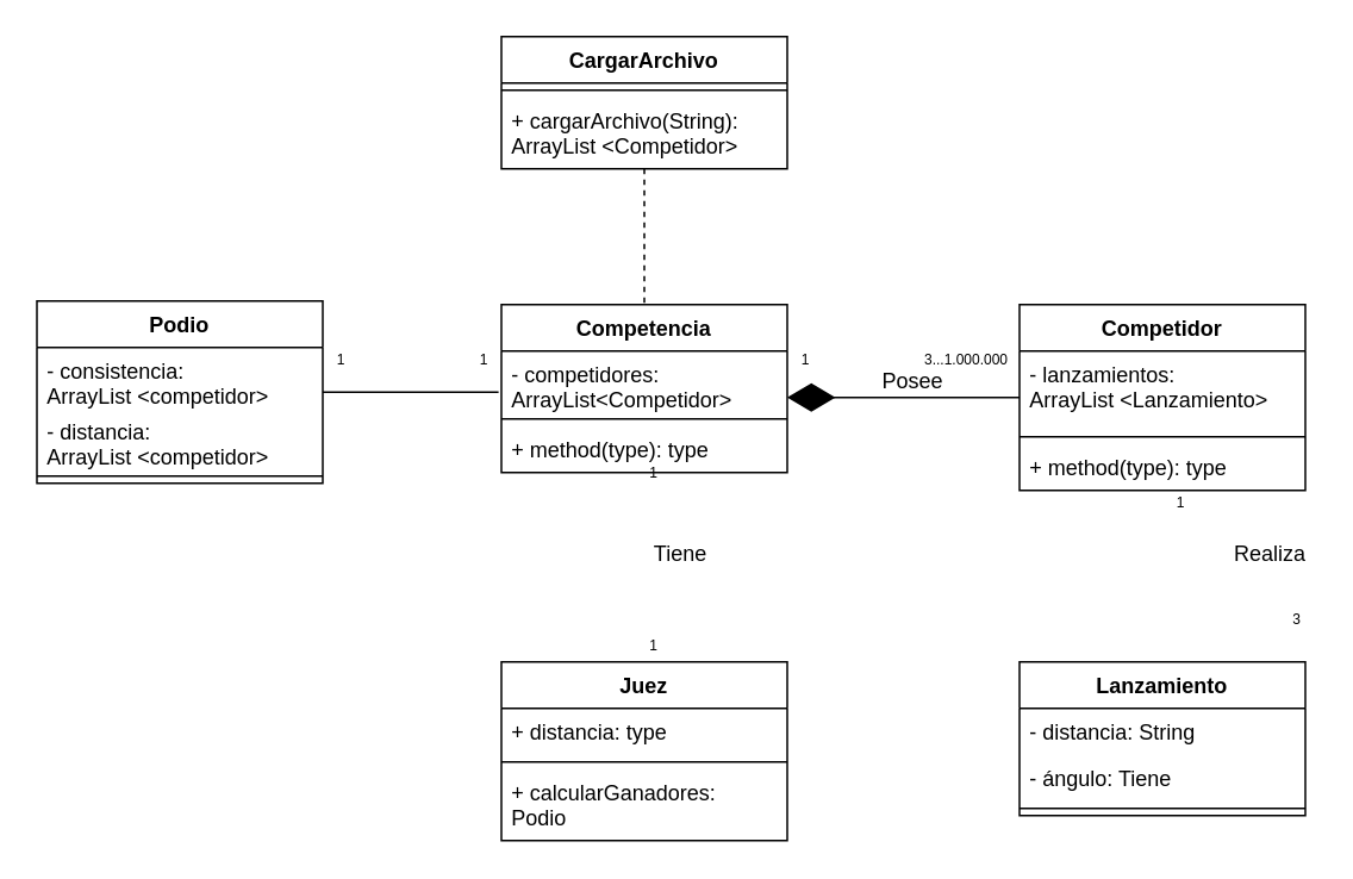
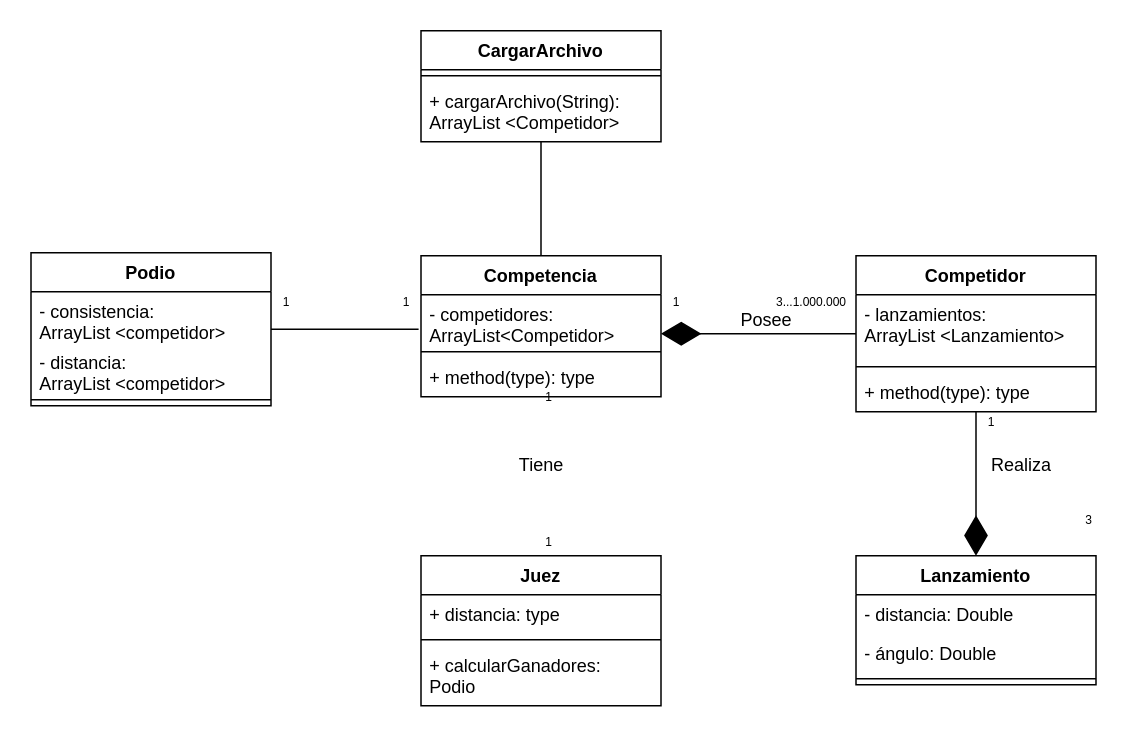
  <mxCell id="0" />
  <mxCell id="1" parent="0" />
  <mxCell id="2" value="" style="endArrow=diamondThin;endFill=1;endSize=24;html=1;" edge="1" parent="1"><mxGeometry width="160" relative="1" as="geometry"><mxPoint x="570" y="222" as="sourcePoint" /><mxPoint x="440" y="222" as="targetPoint" /></mxGeometry></mxCell>
  <mxCell id="3" value="Posee" style="text;html=1;align=center;verticalAlign=middle;resizable=0;points=[];autosize=1;" vertex="1" parent="1"><mxGeometry x="485" y="203" width="50" height="20" as="geometry" /></mxCell>
  <mxCell id="4" value="&lt;font style=&quot;font-size: 8px&quot;&gt;1&lt;/font&gt;" style="text;html=1;align=center;verticalAlign=middle;resizable=0;points=[];autosize=1;" vertex="1" parent="1"><mxGeometry x="440" y="190" width="20" height="20" as="geometry" /></mxCell>
  <mxCell id="5" value="&lt;font style=&quot;font-size: 8px&quot;&gt;3...1.000.000&lt;/font&gt;" style="text;html=1;align=center;verticalAlign=middle;resizable=0;points=[];autosize=1;" vertex="1" parent="1"><mxGeometry x="510" y="190" width="60" height="20" as="geometry" /></mxCell>
- <mxCell id="7" value="Realiza" style="text;html=1;align=center;verticalAlign=middle;resizable=0;points=[];autosize=1;" vertex="1" parent="1"><mxGeometry x="680" y="300" width="60" height="20" as="geometry" /></mxCell>
+ <mxCell id="6" value="" style="endArrow=diamondThin;endFill=1;endSize=24;html=1;entryX=0.5;entryY=0;entryDx=0;entryDy=0;exitX=0.5;exitY=1;exitDx=0;exitDy=0;" edge="1" parent="1" source="21" target="29"><mxGeometry width="160" relative="1" as="geometry"><mxPoint x="650" y="257" as="sourcePoint" /><mxPoint x="630" y="280" as="targetPoint" /></mxGeometry></mxCell>
+ <mxCell id="7" value="Realiza" style="text;html=1;align=center;verticalAlign=middle;resizable=0;points=[];autosize=1;" vertex="1" parent="1"><mxGeometry x="650" y="300" width="60" height="20" as="geometry" /></mxCell>
  <mxCell id="8" value="&lt;font style=&quot;font-size: 8px&quot;&gt;1&lt;/font&gt;" style="text;html=1;align=center;verticalAlign=middle;resizable=0;points=[];autosize=1;" vertex="1" parent="1"><mxGeometry x="650" y="270" width="20" height="20" as="geometry" /></mxCell>
  <mxCell id="9" value="&lt;font style=&quot;font-size: 8px&quot;&gt;3&lt;/font&gt;" style="text;html=1;align=center;verticalAlign=middle;resizable=0;points=[];autosize=1;" vertex="1" parent="1"><mxGeometry x="715" y="335" width="20" height="20" as="geometry" /></mxCell>
- <mxCell id="10" value="Tiene" style="text;html=1;align=center;verticalAlign=middle;resizable=0;points=[];autosize=1;" vertex="1" parent="1"><mxGeometry x="355" y="300" width="50" height="20" as="geometry" /></mxCell>
+ <mxCell id="10" value="Tiene" style="text;html=1;align=center;verticalAlign=middle;resizable=0;points=[];autosize=1;" vertex="1" parent="1"><mxGeometry x="335" y="300" width="50" height="20" as="geometry" /></mxCell>
  <mxCell id="11" value="&lt;font style=&quot;font-size: 8px&quot;&gt;1&lt;/font&gt;" style="text;html=1;align=center;verticalAlign=middle;resizable=0;points=[];autosize=1;" vertex="1" parent="1"><mxGeometry x="355" y="253" width="20" height="20" as="geometry" /></mxCell>
  <mxCell id="12" value="&lt;font style=&quot;font-size: 8px&quot;&gt;1&lt;/font&gt;" style="text;html=1;align=center;verticalAlign=middle;resizable=0;points=[];autosize=1;" vertex="1" parent="1"><mxGeometry x="355" y="350" width="20" height="20" as="geometry" /></mxCell>
- <mxCell id="13" value="" style="edgeStyle=orthogonalEdgeStyle;rounded=0;orthogonalLoop=1;jettySize=auto;html=1;endArrow=none;endFill=0;entryX=0.5;entryY=0;entryDx=0;entryDy=0;dashed=1;" edge="1" parent="1" source="37" target="17"><mxGeometry relative="1" as="geometry" /></mxCell>
+ <mxCell id="13" value="" style="edgeStyle=orthogonalEdgeStyle;rounded=0;orthogonalLoop=1;jettySize=auto;html=1;endArrow=none;endFill=0;entryX=0.5;entryY=0;entryDx=0;entryDy=0;" edge="1" parent="1" source="37" target="17"><mxGeometry relative="1" as="geometry" /></mxCell>
  <mxCell id="14" style="edgeStyle=orthogonalEdgeStyle;rounded=0;orthogonalLoop=1;jettySize=auto;html=1;exitX=1;exitY=0.5;exitDx=0;exitDy=0;entryX=-0.01;entryY=0.674;entryDx=0;entryDy=0;entryPerimeter=0;endArrow=none;endFill=0;" edge="1" parent="1" source="25" target="18"><mxGeometry relative="1" as="geometry" /></mxCell>
  <mxCell id="15" value="&lt;font style=&quot;font-size: 8px&quot;&gt;1&lt;/font&gt;" style="text;html=1;align=center;verticalAlign=middle;resizable=0;points=[];autosize=1;" vertex="1" parent="1"><mxGeometry x="180" y="190" width="20" height="20" as="geometry" /></mxCell>
  <mxCell id="16" value="&lt;font style=&quot;font-size: 8px&quot;&gt;1&lt;/font&gt;" style="text;html=1;align=center;verticalAlign=middle;resizable=0;points=[];autosize=1;" vertex="1" parent="1"><mxGeometry x="260" y="190" width="20" height="20" as="geometry" /></mxCell>
  <mxCell id="17" value="Competencia" style="swimlane;fontStyle=1;align=center;verticalAlign=top;childLayout=stackLayout;horizontal=1;startSize=26;horizontalStack=0;resizeParent=1;resizeParentMax=0;resizeLast=0;collapsible=1;marginBottom=0;" vertex="1" parent="1"><mxGeometry x="280" y="170" width="160" height="94" as="geometry" /></mxCell>
  <mxCell id="18" value="- competidores: &#10;ArrayList&lt;Competidor&gt;" style="text;strokeColor=none;fillColor=none;align=left;verticalAlign=top;spacingLeft=4;spacingRight=4;overflow=hidden;rotatable=0;points=[[0,0.5],[1,0.5]];portConstraint=eastwest;" vertex="1" parent="17"><mxGeometry y="26" width="160" height="34" as="geometry" /></mxCell>
  <mxCell id="19" value="" style="line;strokeWidth=1;fillColor=none;align=left;verticalAlign=middle;spacingTop=-1;spacingLeft=3;spacingRight=3;rotatable=0;labelPosition=right;points=[];portConstraint=eastwest;" vertex="1" parent="17"><mxGeometry y="60" width="160" height="8" as="geometry" /></mxCell>
  <mxCell id="20" value="+ method(type): type" style="text;strokeColor=none;fillColor=none;align=left;verticalAlign=top;spacingLeft=4;spacingRight=4;overflow=hidden;rotatable=0;points=[[0,0.5],[1,0.5]];portConstraint=eastwest;" vertex="1" parent="17"><mxGeometry y="68" width="160" height="26" as="geometry" /></mxCell>
  <mxCell id="21" value="Competidor" style="swimlane;fontStyle=1;align=center;verticalAlign=top;childLayout=stackLayout;horizontal=1;startSize=26;horizontalStack=0;resizeParent=1;resizeParentMax=0;resizeLast=0;collapsible=1;marginBottom=0;" vertex="1" parent="1"><mxGeometry x="570" y="170" width="160" height="104" as="geometry" /></mxCell>
  <mxCell id="22" value="- lanzamientos: &#10;ArrayList &lt;Lanzamiento&gt;" style="text;strokeColor=none;fillColor=none;align=left;verticalAlign=top;spacingLeft=4;spacingRight=4;overflow=hidden;rotatable=0;points=[[0,0.5],[1,0.5]];portConstraint=eastwest;" vertex="1" parent="21"><mxGeometry y="26" width="160" height="44" as="geometry" /></mxCell>
  <mxCell id="23" value="" style="line;strokeWidth=1;fillColor=none;align=left;verticalAlign=middle;spacingTop=-1;spacingLeft=3;spacingRight=3;rotatable=0;labelPosition=right;points=[];portConstraint=eastwest;" vertex="1" parent="21"><mxGeometry y="70" width="160" height="8" as="geometry" /></mxCell>
  <mxCell id="24" value="+ method(type): type" style="text;strokeColor=none;fillColor=none;align=left;verticalAlign=top;spacingLeft=4;spacingRight=4;overflow=hidden;rotatable=0;points=[[0,0.5],[1,0.5]];portConstraint=eastwest;" vertex="1" parent="21"><mxGeometry y="78" width="160" height="26" as="geometry" /></mxCell>
  <mxCell id="25" value="Podio" style="swimlane;fontStyle=1;align=center;verticalAlign=top;childLayout=stackLayout;horizontal=1;startSize=26;horizontalStack=0;resizeParent=1;resizeParentMax=0;resizeLast=0;collapsible=1;marginBottom=0;" vertex="1" parent="1"><mxGeometry x="20" y="168" width="160" height="102" as="geometry" /></mxCell>
  <mxCell id="26" value="- consistencia: &#10;ArrayList &lt;competidor&gt;" style="text;strokeColor=none;fillColor=none;align=left;verticalAlign=top;spacingLeft=4;spacingRight=4;overflow=hidden;rotatable=0;points=[[0,0.5],[1,0.5]];portConstraint=eastwest;" vertex="1" parent="25"><mxGeometry y="26" width="160" height="34" as="geometry" /></mxCell>
  <mxCell id="27" value="- distancia: &#10;ArrayList &lt;competidor&gt;" style="text;strokeColor=none;fillColor=none;align=left;verticalAlign=top;spacingLeft=4;spacingRight=4;overflow=hidden;rotatable=0;points=[[0,0.5],[1,0.5]];portConstraint=eastwest;" vertex="1" parent="25"><mxGeometry y="60" width="160" height="34" as="geometry" /></mxCell>
  <mxCell id="28" value="" style="line;strokeWidth=1;fillColor=none;align=left;verticalAlign=middle;spacingTop=-1;spacingLeft=3;spacingRight=3;rotatable=0;labelPosition=right;points=[];portConstraint=eastwest;" vertex="1" parent="25"><mxGeometry y="94" width="160" height="8" as="geometry" /></mxCell>
  <mxCell id="29" value="Lanzamiento" style="swimlane;fontStyle=1;align=center;verticalAlign=top;childLayout=stackLayout;horizontal=1;startSize=26;horizontalStack=0;resizeParent=1;resizeParentMax=0;resizeLast=0;collapsible=1;marginBottom=0;" vertex="1" parent="1"><mxGeometry x="570" y="370" width="160" height="86" as="geometry" /></mxCell>
- <mxCell id="30" value="- distancia: String" style="text;strokeColor=none;fillColor=none;align=left;verticalAlign=top;spacingLeft=4;spacingRight=4;overflow=hidden;rotatable=0;points=[[0,0.5],[1,0.5]];portConstraint=eastwest;" vertex="1" parent="29"><mxGeometry y="26" width="160" height="26" as="geometry" /></mxCell>
- <mxCell id="31" value="- ángulo: Tiene" style="text;strokeColor=none;fillColor=none;align=left;verticalAlign=top;spacingLeft=4;spacingRight=4;overflow=hidden;rotatable=0;points=[[0,0.5],[1,0.5]];portConstraint=eastwest;" vertex="1" parent="29"><mxGeometry y="52" width="160" height="26" as="geometry" /></mxCell>
+ <mxCell id="30" value="- distancia: Double" style="text;strokeColor=none;fillColor=none;align=left;verticalAlign=top;spacingLeft=4;spacingRight=4;overflow=hidden;rotatable=0;points=[[0,0.5],[1,0.5]];portConstraint=eastwest;" vertex="1" parent="29"><mxGeometry y="26" width="160" height="26" as="geometry" /></mxCell>
+ <mxCell id="31" value="- ángulo: Double" style="text;strokeColor=none;fillColor=none;align=left;verticalAlign=top;spacingLeft=4;spacingRight=4;overflow=hidden;rotatable=0;points=[[0,0.5],[1,0.5]];portConstraint=eastwest;" vertex="1" parent="29"><mxGeometry y="52" width="160" height="26" as="geometry" /></mxCell>
  <mxCell id="32" value="" style="line;strokeWidth=1;fillColor=none;align=left;verticalAlign=middle;spacingTop=-1;spacingLeft=3;spacingRight=3;rotatable=0;labelPosition=right;points=[];portConstraint=eastwest;" vertex="1" parent="29"><mxGeometry y="78" width="160" height="8" as="geometry" /></mxCell>
  <mxCell id="33" value="Juez" style="swimlane;fontStyle=1;align=center;verticalAlign=top;childLayout=stackLayout;horizontal=1;startSize=26;horizontalStack=0;resizeParent=1;resizeParentMax=0;resizeLast=0;collapsible=1;marginBottom=0;" vertex="1" parent="1"><mxGeometry x="280" y="370" width="160" height="100" as="geometry" /></mxCell>
  <mxCell id="34" value="+ distancia: type" style="text;strokeColor=none;fillColor=none;align=left;verticalAlign=top;spacingLeft=4;spacingRight=4;overflow=hidden;rotatable=0;points=[[0,0.5],[1,0.5]];portConstraint=eastwest;" vertex="1" parent="33"><mxGeometry y="26" width="160" height="26" as="geometry" /></mxCell>
  <mxCell id="35" value="" style="line;strokeWidth=1;fillColor=none;align=left;verticalAlign=middle;spacingTop=-1;spacingLeft=3;spacingRight=3;rotatable=0;labelPosition=right;points=[];portConstraint=eastwest;" vertex="1" parent="33"><mxGeometry y="52" width="160" height="8" as="geometry" /></mxCell>
  <mxCell id="36" value="+ calcularGanadores:&#10;Podio" style="text;strokeColor=none;fillColor=none;align=left;verticalAlign=top;spacingLeft=4;spacingRight=4;overflow=hidden;rotatable=0;points=[[0,0.5],[1,0.5]];portConstraint=eastwest;" vertex="1" parent="33"><mxGeometry y="60" width="160" height="40" as="geometry" /></mxCell>
  <mxCell id="37" value="CargarArchivo" style="swimlane;fontStyle=1;align=center;verticalAlign=top;childLayout=stackLayout;horizontal=1;startSize=26;horizontalStack=0;resizeParent=1;resizeParentMax=0;resizeLast=0;collapsible=1;marginBottom=0;" vertex="1" parent="1"><mxGeometry x="280" y="20" width="160" height="74" as="geometry" /></mxCell>
  <mxCell id="38" value="" style="line;strokeWidth=1;fillColor=none;align=left;verticalAlign=middle;spacingTop=-1;spacingLeft=3;spacingRight=3;rotatable=0;labelPosition=right;points=[];portConstraint=eastwest;" vertex="1" parent="37"><mxGeometry y="26" width="160" height="8" as="geometry" /></mxCell>
  <mxCell id="39" value="+ cargarArchivo(String): &#10;ArrayList &lt;Competidor&gt;" style="text;strokeColor=none;fillColor=none;align=left;verticalAlign=top;spacingLeft=4;spacingRight=4;overflow=hidden;rotatable=0;points=[[0,0.5],[1,0.5]];portConstraint=eastwest;" vertex="1" parent="37"><mxGeometry y="34" width="160" height="40" as="geometry" /></mxCell>
